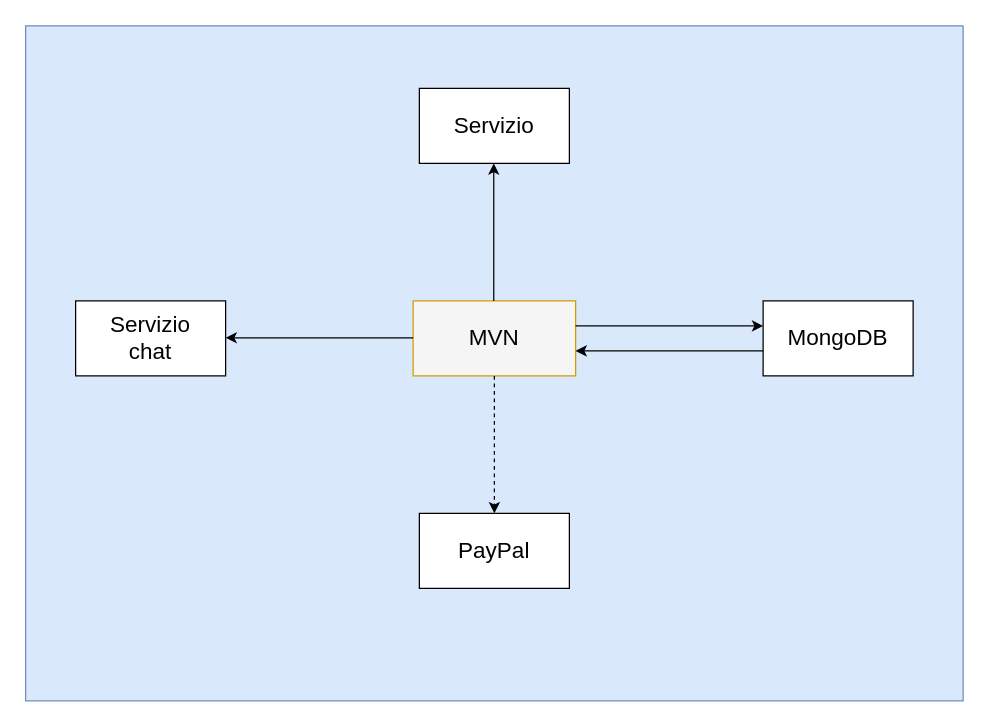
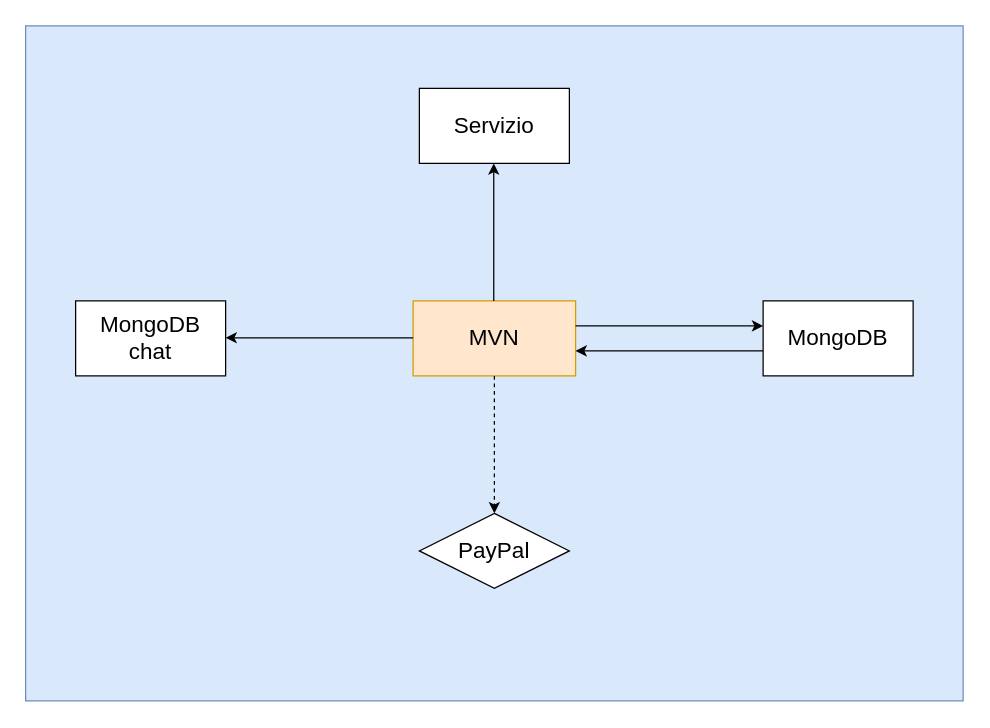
  <mxCell id="0" />
  <mxCell id="1" parent="0" />
  <mxCell id="2" value="" style="rounded=0;whiteSpace=wrap;html=1;fontSize=18;strokeColor=#6c8ebf;fillColor=#dae8fc;" parent="1" vertex="1"><mxGeometry x="20" y="20" width="750" height="540" as="geometry" /></mxCell>
- <mxCell id="3" value="&lt;font style=&quot;font-size: 18px;&quot;&gt;MVN&lt;/font&gt;" style="rounded=0;whiteSpace=wrap;html=1;strokeColor=#d79b00;fillColor=#f5f5f5;" parent="1" vertex="1"><mxGeometry x="330" y="240" width="130" height="60" as="geometry" /></mxCell>
- <mxCell id="4" value="Servizio&lt;br&gt;chat" style="rounded=0;whiteSpace=wrap;html=1;fontSize=18;" parent="1" vertex="1"><mxGeometry x="60" y="240" width="120" height="60" as="geometry" /></mxCell>
- <mxCell id="5" value="PayPal" style="rounded=0;whiteSpace=wrap;html=1;fontSize=18;" parent="1" vertex="1"><mxGeometry x="335" y="410" width="120" height="60" as="geometry" /></mxCell>
+ <mxCell id="3" value="&lt;font style=&quot;font-size: 18px;&quot;&gt;MVN&lt;/font&gt;" style="rounded=0;whiteSpace=wrap;html=1;strokeColor=#d79b00;fillColor=#ffe6cc;" parent="1" vertex="1"><mxGeometry x="330" y="240" width="130" height="60" as="geometry" /></mxCell>
+ <mxCell id="4" value="MongoDB&lt;br&gt;chat" style="rounded=0;whiteSpace=wrap;html=1;fontSize=18;" parent="1" vertex="1"><mxGeometry x="60" y="240" width="120" height="60" as="geometry" /></mxCell>
+ <mxCell id="5" value="PayPal" style="rhombus;whiteSpace=wrap;html=1;fontSize=18;" parent="1" vertex="1"><mxGeometry x="335" y="410" width="120" height="60" as="geometry" /></mxCell>
  <mxCell id="6" value="MongoDB" style="rounded=0;whiteSpace=wrap;html=1;fontSize=18;" parent="1" vertex="1"><mxGeometry x="610" y="240" width="120" height="60" as="geometry" /></mxCell>
  <mxCell id="7" value="" style="endArrow=classic;startArrow=none;html=1;rounded=0;fontSize=18;exitX=1;exitY=0.5;exitDx=0;exitDy=0;entryX=0;entryY=0.5;entryDx=0;entryDy=0;startFill=0;" parent="1" edge="1"><mxGeometry width="50" height="50" relative="1" as="geometry"><mxPoint x="460" y="260" as="sourcePoint" /><mxPoint x="610" y="260" as="targetPoint" /></mxGeometry></mxCell>
  <mxCell id="8" value="" style="endArrow=none;startArrow=classic;html=1;rounded=0;fontSize=18;exitX=1;exitY=0.5;exitDx=0;exitDy=0;entryX=0;entryY=0.5;entryDx=0;entryDy=0;startFill=1;endFill=0;" edge="1" parent="1"><mxGeometry width="50" height="50" relative="1" as="geometry"><mxPoint x="460" y="280" as="sourcePoint" /><mxPoint x="610" y="280" as="targetPoint" /></mxGeometry></mxCell>
  <mxCell id="9" value="" style="endArrow=none;startArrow=classic;html=1;rounded=0;fontSize=18;exitX=1;exitY=0.5;exitDx=0;exitDy=0;entryX=0;entryY=0.5;entryDx=0;entryDy=0;startFill=1;endFill=0;" edge="1" parent="1"><mxGeometry width="50" height="50" relative="1" as="geometry"><mxPoint x="180" y="269.5" as="sourcePoint" /><mxPoint x="330" y="269.5" as="targetPoint" /></mxGeometry></mxCell>
  <mxCell id="10" value="" style="endArrow=classic;html=1;rounded=0;exitX=0.5;exitY=1;exitDx=0;exitDy=0;entryX=0.5;entryY=0;entryDx=0;entryDy=0;dashed=1;" edge="1" parent="1" source="3" target="5"><mxGeometry width="50" height="50" relative="1" as="geometry"><mxPoint x="370" y="300" as="sourcePoint" /><mxPoint x="420" y="250" as="targetPoint" /></mxGeometry></mxCell>
  <mxCell id="11" value="Servizio" style="rounded=0;whiteSpace=wrap;html=1;fontSize=18;" vertex="1" parent="1"><mxGeometry x="335" y="70" width="120" height="60" as="geometry" /></mxCell>
  <mxCell id="12" value="" style="endArrow=none;html=1;rounded=0;exitX=0.5;exitY=1;exitDx=0;exitDy=0;entryX=0.5;entryY=0;entryDx=0;entryDy=0;startArrow=classic;startFill=1;endFill=0;" edge="1" parent="1"><mxGeometry width="50" height="50" relative="1" as="geometry"><mxPoint x="394.5" y="130" as="sourcePoint" /><mxPoint x="394.5" y="240" as="targetPoint" /></mxGeometry></mxCell>
